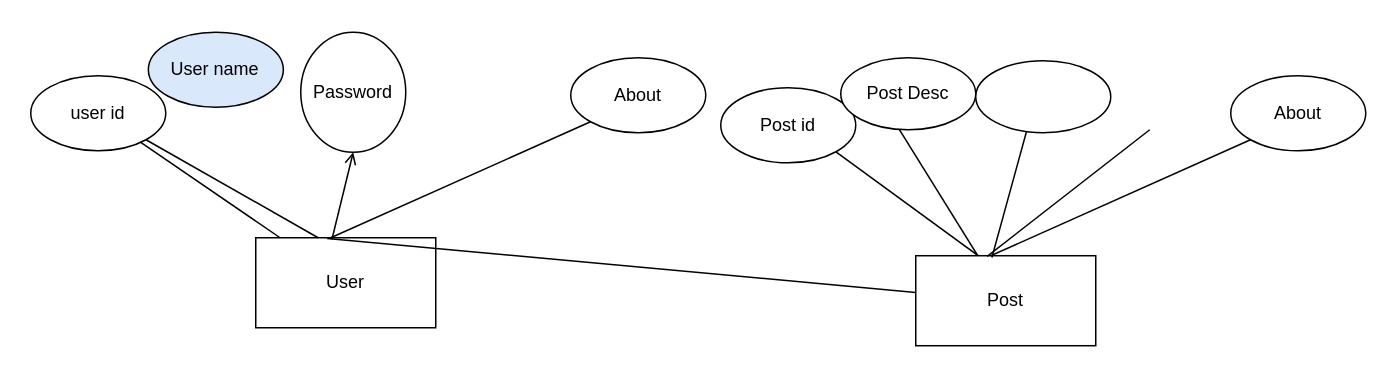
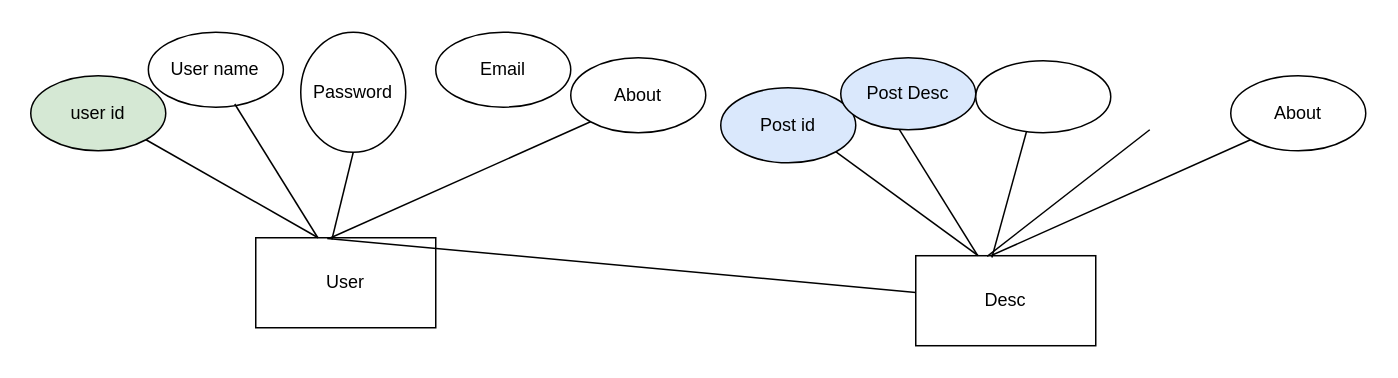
  <mxCell id="0" />
  <mxCell id="1" parent="0" />
  <mxCell id="2" value="User" style="rounded=0;whiteSpace=wrap;html=1;" vertex="1" parent="1"><mxGeometry x="170" y="158" width="120" height="60" as="geometry" /></mxCell>
- <mxCell id="3" value="user id" style="ellipse;whiteSpace=wrap;html=1;" vertex="1" parent="1"><mxGeometry x="20" y="49.98" width="90" height="50" as="geometry" /></mxCell>
+ <mxCell id="3" value="user id" style="ellipse;whiteSpace=wrap;html=1;fillColor=#d5e8d4;" vertex="1" parent="1"><mxGeometry x="20" y="49.98" width="90" height="50" as="geometry" /></mxCell>
  <mxCell id="4" value="" style="endArrow=none;html=1;rounded=0;entryX=1;entryY=1;entryDx=0;entryDy=0;exitX=0.43;exitY=-0.033;exitDx=0;exitDy=0;exitPerimeter=0;" edge="1" parent="1" target="3"><mxGeometry width="50" height="50" relative="1" as="geometry"><mxPoint x="211.6" y="158" as="sourcePoint" /><mxPoint x="420" y="249.98" as="targetPoint" /></mxGeometry></mxCell>
- <mxCell id="5" value="User name" style="ellipse;whiteSpace=wrap;html=1;fillColor=#dae8fc;" vertex="1" parent="1"><mxGeometry x="98.4" y="20.97" width="90" height="50" as="geometry" /></mxCell>
- <mxCell id="6" value="" style="endArrow=none;html=1;rounded=0;" edge="1" parent="1" target="3" source="2"><mxGeometry width="50" height="50" relative="1" as="geometry"><mxPoint x="290" y="128.99" as="sourcePoint" /><mxPoint x="498.4" y="220.97" as="targetPoint" /></mxGeometry></mxCell>
+ <mxCell id="5" value="User name" style="ellipse;whiteSpace=wrap;html=1;" vertex="1" parent="1"><mxGeometry x="98.4" y="20.97" width="90" height="50" as="geometry" /></mxCell>
+ <mxCell id="6" value="" style="endArrow=none;html=1;rounded=0;entryX=0.64;entryY=0.957;entryDx=0;entryDy=0;entryPerimeter=0;" edge="1" parent="1" target="5" source="2"><mxGeometry width="50" height="50" relative="1" as="geometry"><mxPoint x="290" y="128.99" as="sourcePoint" /><mxPoint x="498.4" y="220.97" as="targetPoint" /></mxGeometry></mxCell>
  <mxCell id="7" value="Password" style="ellipse;whiteSpace=wrap;html=1;" vertex="1" parent="1"><mxGeometry x="200" y="20.97" width="70" height="80" as="geometry" /></mxCell>
- <mxCell id="8" value="" style="endArrow=open;html=1;rounded=0;entryX=0.5;entryY=1;entryDx=0;entryDy=0;exitX=0.423;exitY=0.02;exitDx=0;exitDy=0;exitPerimeter=0;" edge="1" parent="1" target="7" source="2"><mxGeometry width="50" height="50" relative="1" as="geometry"><mxPoint x="391.6" y="128.99" as="sourcePoint" /><mxPoint x="600" y="220.97" as="targetPoint" /></mxGeometry></mxCell>
+ <mxCell id="8" value="" style="endArrow=none;html=1;rounded=0;entryX=0.5;entryY=1;entryDx=0;entryDy=0;exitX=0.423;exitY=0.02;exitDx=0;exitDy=0;exitPerimeter=0;" edge="1" parent="1" target="7" source="2"><mxGeometry width="50" height="50" relative="1" as="geometry"><mxPoint x="391.6" y="128.99" as="sourcePoint" /><mxPoint x="600" y="220.97" as="targetPoint" /></mxGeometry></mxCell>
+ <mxCell id="9" value="Email" style="ellipse;whiteSpace=wrap;html=1;" vertex="1" parent="1"><mxGeometry x="290" y="20.97" width="90" height="50" as="geometry" /></mxCell>
  <mxCell id="10" value="" style="endArrow=none;html=1;rounded=0;exitX=0.397;exitY=0.007;exitDx=0;exitDy=0;exitPerimeter=0;" edge="1" parent="1" target="13" source="2"><mxGeometry width="50" height="50" relative="1" as="geometry"><mxPoint x="481.6" y="128.99" as="sourcePoint" /><mxPoint x="690" y="220.97" as="targetPoint" /></mxGeometry></mxCell>
  <mxCell id="11" value="About" style="ellipse;whiteSpace=wrap;html=1;" vertex="1" parent="1"><mxGeometry x="380" y="38" width="90" height="50" as="geometry" /></mxCell>
  <mxCell id="12" value="" style="endArrow=none;html=1;rounded=0;entryX=0;entryY=1;entryDx=0;entryDy=0;" edge="1" parent="1" target="11"><mxGeometry width="50" height="50" relative="1" as="geometry"><mxPoint x="220" y="158" as="sourcePoint" /><mxPoint x="780" y="238" as="targetPoint" /></mxGeometry></mxCell>
- <mxCell id="13" value="Post" style="rounded=0;whiteSpace=wrap;html=1;" vertex="1" parent="1"><mxGeometry x="610" y="169.98" width="120" height="60" as="geometry" /></mxCell>
- <mxCell id="14" value="Post id" style="ellipse;whiteSpace=wrap;html=1;" vertex="1" parent="1"><mxGeometry x="480" y="58" width="90" height="50" as="geometry" /></mxCell>
+ <mxCell id="13" value="Desc" style="rounded=0;whiteSpace=wrap;html=1;" vertex="1" parent="1"><mxGeometry x="610" y="169.98" width="120" height="60" as="geometry" /></mxCell>
+ <mxCell id="14" value="Post id" style="ellipse;whiteSpace=wrap;html=1;fillColor=#dae8fc;" vertex="1" parent="1"><mxGeometry x="480" y="58" width="90" height="50" as="geometry" /></mxCell>
  <mxCell id="15" value="" style="endArrow=none;html=1;rounded=0;entryX=1;entryY=1;entryDx=0;entryDy=0;exitX=0.43;exitY=-0.033;exitDx=0;exitDy=0;exitPerimeter=0;" edge="1" parent="1" target="14"><mxGeometry width="50" height="50" relative="1" as="geometry"><mxPoint x="651.6" y="169.98" as="sourcePoint" /><mxPoint x="860" y="261.96" as="targetPoint" /></mxGeometry></mxCell>
  <mxCell id="16" value="" style="endArrow=none;html=1;rounded=0;entryX=0.64;entryY=0.957;entryDx=0;entryDy=0;entryPerimeter=0;" edge="1" parent="1" source="13"><mxGeometry width="50" height="50" relative="1" as="geometry"><mxPoint x="730" y="140.97" as="sourcePoint" /><mxPoint x="596" y="80.98" as="targetPoint" /></mxGeometry></mxCell>
  <mxCell id="17" value="" style="endArrow=none;html=1;rounded=0;entryX=0.5;entryY=1;entryDx=0;entryDy=0;exitX=0.423;exitY=0.02;exitDx=0;exitDy=0;exitPerimeter=0;" edge="1" parent="1" source="13"><mxGeometry width="50" height="50" relative="1" as="geometry"><mxPoint x="831.6" y="140.97" as="sourcePoint" /><mxPoint x="685" y="82.98" as="targetPoint" /></mxGeometry></mxCell>
  <mxCell id="18" value="" style="endArrow=none;html=1;rounded=0;entryX=0.404;entryY=1.069;entryDx=0;entryDy=0;exitX=0.397;exitY=0.007;exitDx=0;exitDy=0;exitPerimeter=0;entryPerimeter=0;" edge="1" parent="1" source="13"><mxGeometry width="50" height="50" relative="1" as="geometry"><mxPoint x="921.6" y="140.97" as="sourcePoint" /><mxPoint x="766" y="85.98" as="targetPoint" /></mxGeometry></mxCell>
  <mxCell id="19" value="About" style="ellipse;whiteSpace=wrap;html=1;" vertex="1" parent="1"><mxGeometry x="820" y="49.98" width="90" height="50" as="geometry" /></mxCell>
  <mxCell id="20" value="" style="endArrow=none;html=1;rounded=0;entryX=0;entryY=1;entryDx=0;entryDy=0;" edge="1" parent="1" target="19"><mxGeometry width="50" height="50" relative="1" as="geometry"><mxPoint x="660" y="169.98" as="sourcePoint" /><mxPoint x="1220" y="249.98" as="targetPoint" /></mxGeometry></mxCell>
- <mxCell id="21" value="Post Desc" style="ellipse;whiteSpace=wrap;html=1;" vertex="1" parent="1"><mxGeometry x="560" y="38" width="90" height="48.02" as="geometry" /></mxCell>
+ <mxCell id="21" value="Post Desc" style="ellipse;whiteSpace=wrap;html=1;fillColor=#dae8fc;" vertex="1" parent="1"><mxGeometry x="560" y="38" width="90" height="48.02" as="geometry" /></mxCell>
  <mxCell id="22" value="" style="ellipse;whiteSpace=wrap;html=1;" vertex="1" parent="1"><mxGeometry x="650" y="39.98" width="90" height="48.02" as="geometry" /></mxCell>
